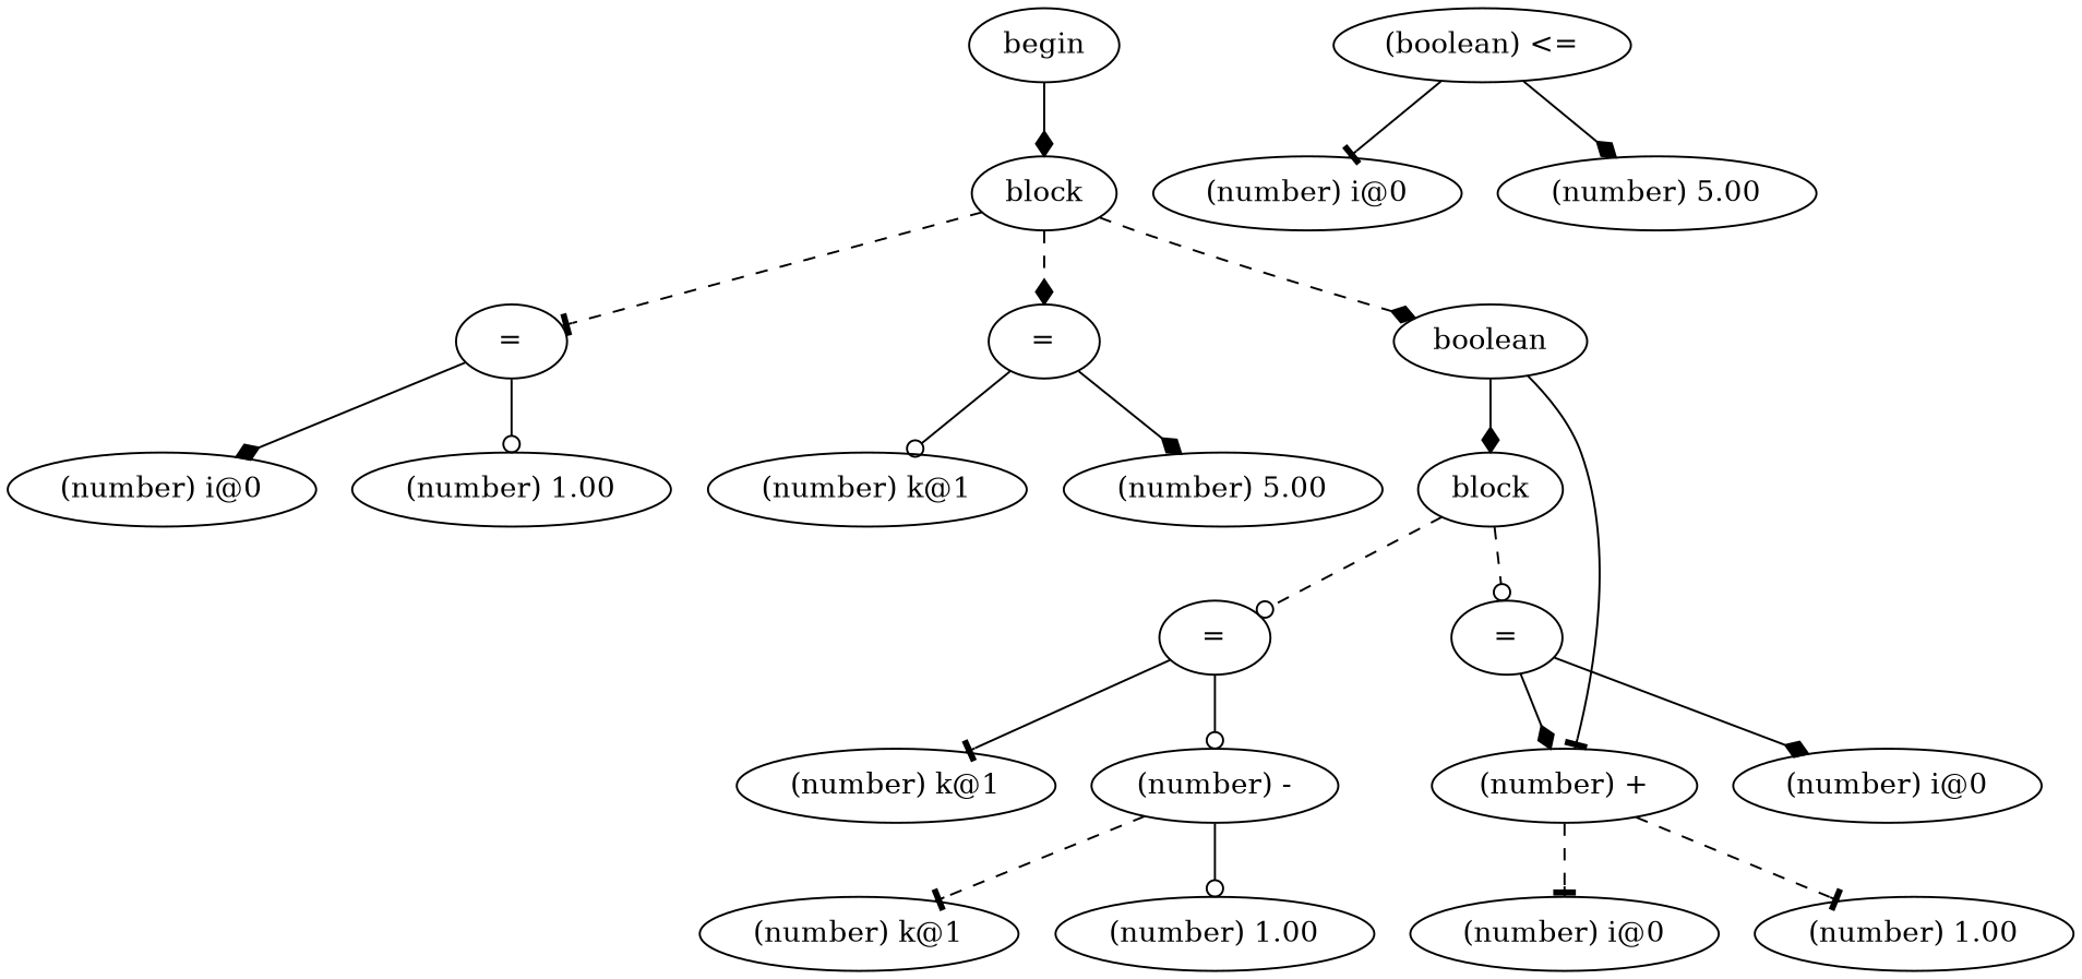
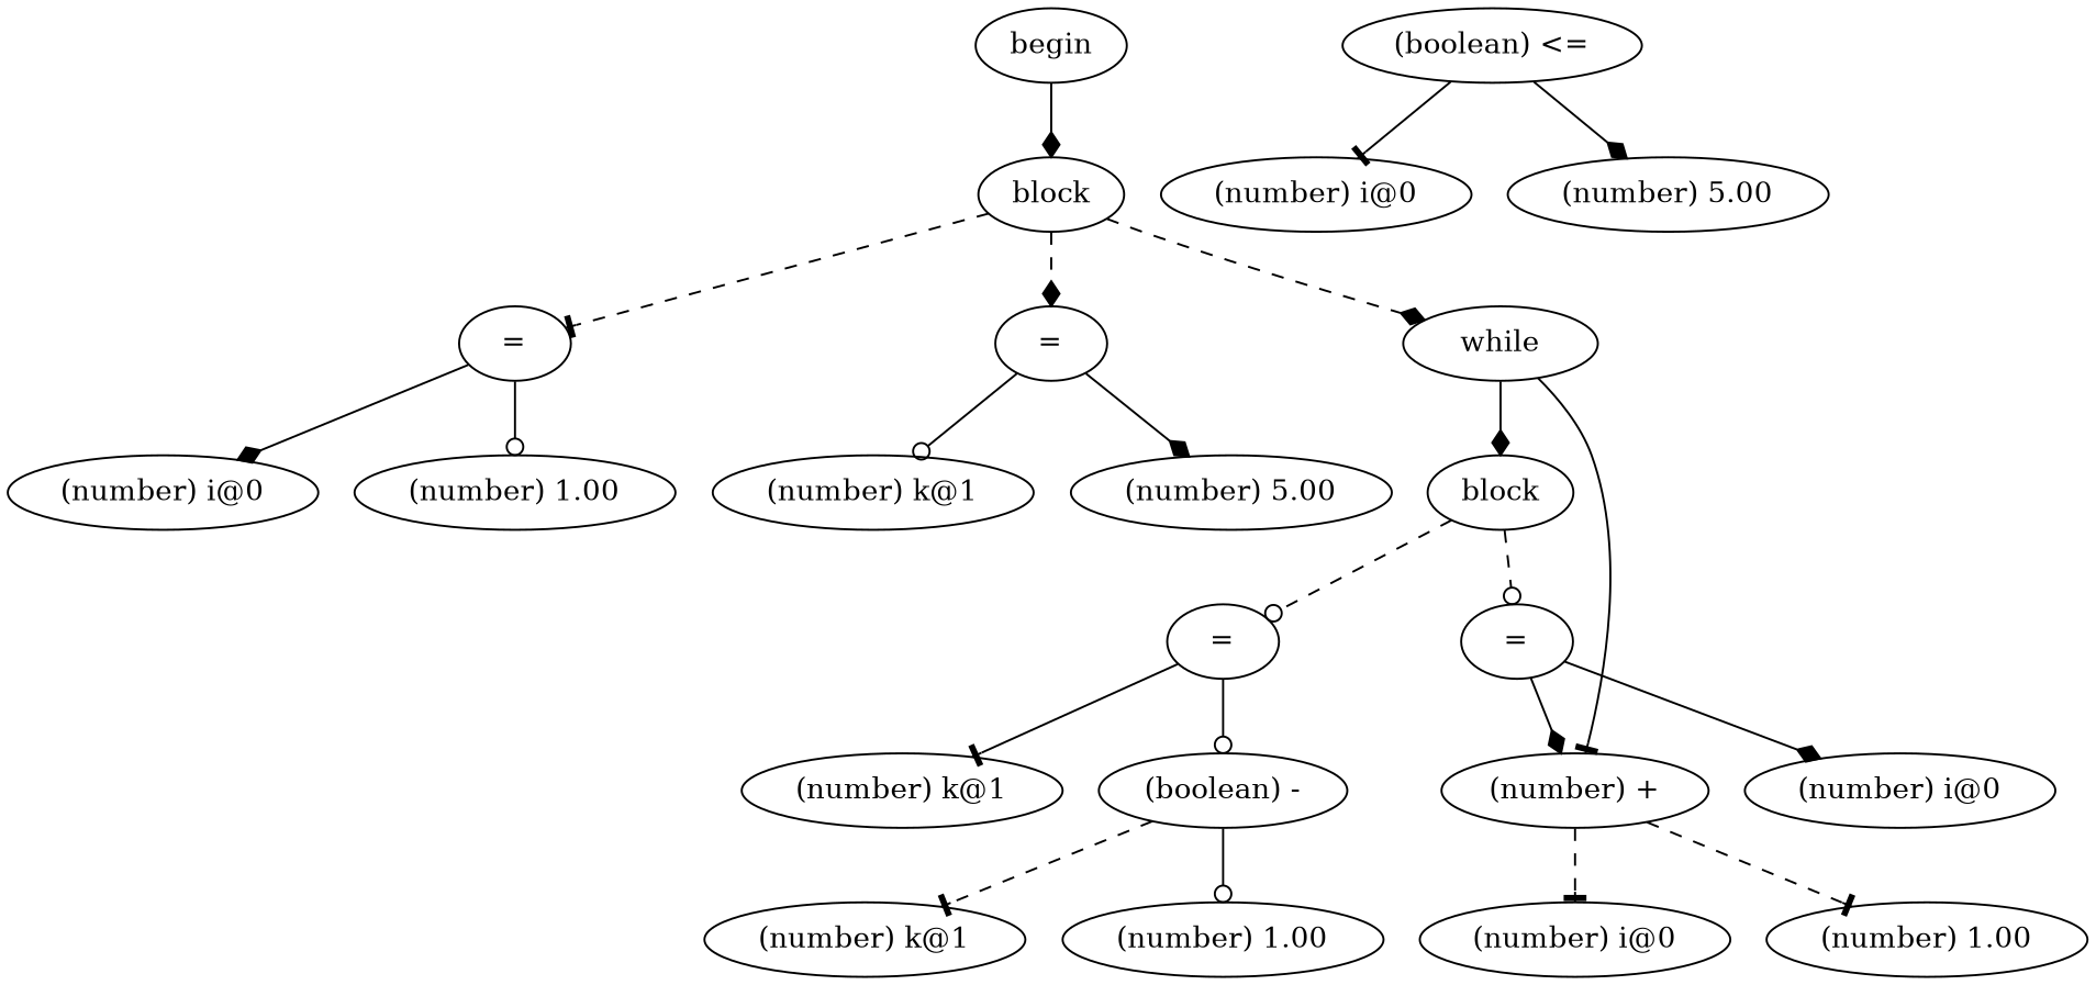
  digraph {
    ordering=out
    edge [arrowhead=diamond style=solid]
    n1 [label=begin]
    n2 [label=block]
    n3 [label="="]
    n4 [label="="]
-   n5 [label=boolean]
+   n5 [label=while]
    n6 [label="(number) i@0"]
    n7 [label="(number) 1.00"]
    n8 [label="(number) k@1"]
    n9 [label="(number) 5.00"]
    n10 [label=block]
    n11 [label="(number) +"]
    n12 [label="(boolean) <="]
    n13 [label="(number) i@0"]
    n14 [label="(number) 5.00"]
    n15 [label="="]
    n16 [label="="]
    n17 [label="(number) k@1"]
-   n18 [label="(number) -"]
+   n18 [label="(boolean) -"]
    n19 [label="(number) i@0"]
    n20 [label="(number) k@1"]
    n21 [label="(number) 1.00"]
    n22 [label="(number) i@0"]
    n23 [label="(number) 1.00"]
    n1 -> n2
    n2 -> n3 [arrowhead=tee style=dashed]
    n2 -> n4 [style=dashed]
    n2 -> n5 [style=dashed]
    n3 -> n6
    n3 -> n7 [arrowhead=odot]
    n4 -> n8 [arrowhead=odot]
    n4 -> n9
    n5 -> n10
    n5 -> n11 [arrowhead=tee]
    n10 -> n15 [arrowhead=odot style=dashed]
    n10 -> n16 [arrowhead=odot style=dashed]
    n11 -> n22 [arrowhead=tee style=dashed]
    n11 -> n23 [arrowhead=tee style=dashed]
    n12 -> n13 [arrowhead=tee]
    n12 -> n14
    n15 -> n17 [arrowhead=tee]
    n15 -> n18 [arrowhead=odot]
    n16 -> n11
    n16 -> n19
    n18 -> n20 [arrowhead=tee style=dashed]
    n18 -> n21 [arrowhead=odot]
  }
